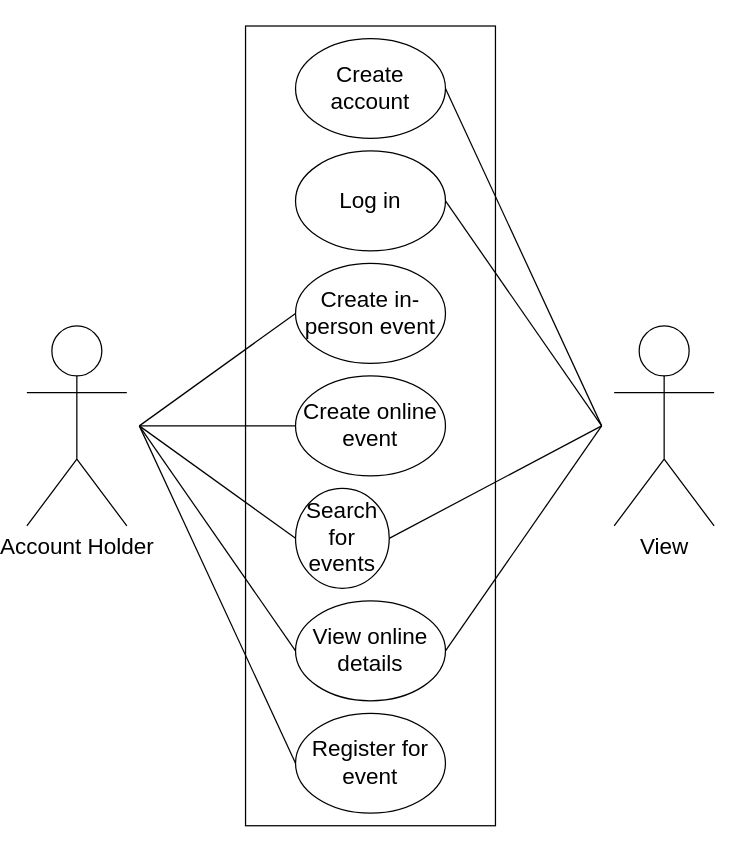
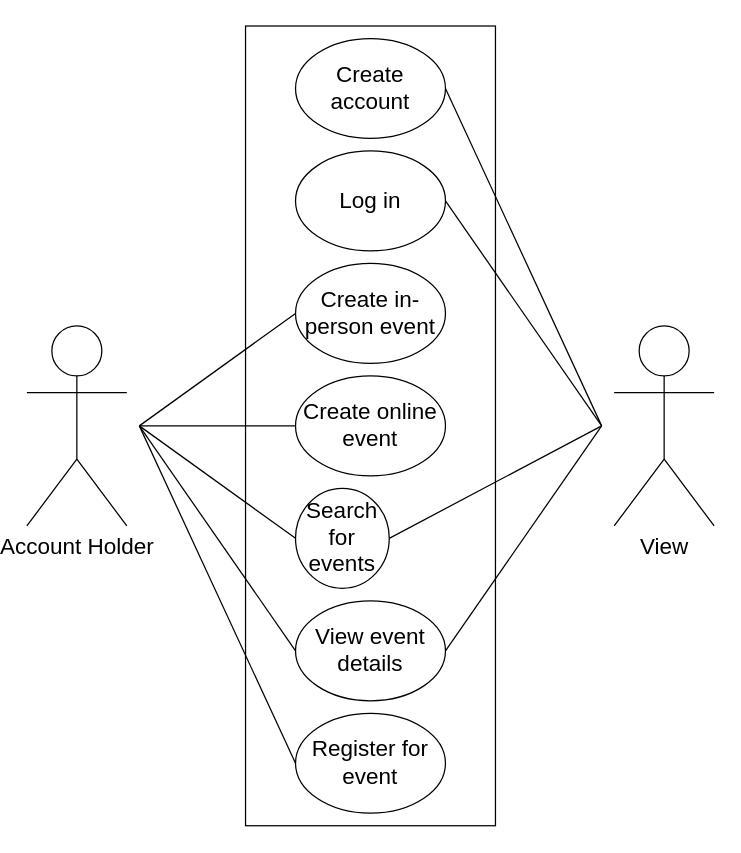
  <mxCell id="0" />
  <mxCell id="1" parent="0" />
  <mxCell id="2" value="" style="rounded=0;whiteSpace=wrap;html=1;fillColor=none;" vertex="1" parent="1"><mxGeometry x="195" y="20" width="200" height="640" as="geometry" /></mxCell>
  <mxCell id="3" value="&lt;font style=&quot;font-size: 18px;&quot;&gt;Account Holder&lt;br&gt;&lt;/font&gt;" style="shape=umlActor;verticalLabelPosition=bottom;verticalAlign=top;html=1;outlineConnect=0;" parent="1" vertex="1"><mxGeometry x="20" y="260" width="80" height="160" as="geometry" /></mxCell>
  <mxCell id="4" value="Log in" style="ellipse;whiteSpace=wrap;html=1;verticalAlign=middle;fontSize=18;" parent="1" vertex="1"><mxGeometry x="235" y="120" width="120" height="80" as="geometry" /></mxCell>
  <mxCell id="5" style="rounded=0;orthogonalLoop=1;jettySize=auto;html=1;exitX=0;exitY=0.5;exitDx=0;exitDy=0;endArrow=none;endFill=0;" parent="1" source="6" edge="1"><mxGeometry relative="1" as="geometry"><mxPoint x="110" y="340" as="targetPoint" /></mxGeometry></mxCell>
  <mxCell id="6" value="&lt;font style=&quot;font-size: 18px;&quot;&gt;Create in-person event&lt;br style=&quot;font-size: 18px;&quot;&gt;&lt;/font&gt;" style="ellipse;whiteSpace=wrap;html=1;verticalAlign=middle;fontSize=18;" parent="1" vertex="1"><mxGeometry x="235" y="210" width="120" height="80" as="geometry" /></mxCell>
  <mxCell id="7" value="&lt;font style=&quot;font-size: 18px;&quot;&gt;Create online event&lt;br style=&quot;font-size: 18px;&quot;&gt;&lt;/font&gt;" style="ellipse;whiteSpace=wrap;html=1;verticalAlign=middle;fontSize=18;" parent="1" vertex="1"><mxGeometry x="235" y="300" width="120" height="80" as="geometry" /></mxCell>
  <mxCell id="8" value="&lt;font style=&quot;font-size: 18px;&quot;&gt;Search for events&lt;br style=&quot;font-size: 18px;&quot;&gt;&lt;/font&gt;" style="ellipse;whiteSpace=wrap;html=1;verticalAlign=middle;fontSize=18;" parent="1" vertex="1"><mxGeometry x="235" y="390" width="75" height="80" as="geometry" /></mxCell>
- <mxCell id="9" value="&lt;font style=&quot;font-size: 18px;&quot;&gt;View online details&lt;br style=&quot;font-size: 18px;&quot;&gt;&lt;/font&gt;" style="ellipse;whiteSpace=wrap;html=1;verticalAlign=middle;fontSize=18;" parent="1" vertex="1"><mxGeometry x="235" y="480" width="120" height="80" as="geometry" /></mxCell>
+ <mxCell id="9" value="&lt;font style=&quot;font-size: 18px;&quot;&gt;View event details&lt;br style=&quot;font-size: 18px;&quot;&gt;&lt;/font&gt;" style="ellipse;whiteSpace=wrap;html=1;verticalAlign=middle;fontSize=18;" parent="1" vertex="1"><mxGeometry x="235" y="480" width="120" height="80" as="geometry" /></mxCell>
  <mxCell id="10" value="&lt;font style=&quot;font-size: 18px;&quot;&gt;Register for event&lt;br style=&quot;font-size: 18px;&quot;&gt;&lt;/font&gt;" style="ellipse;whiteSpace=wrap;html=1;verticalAlign=middle;fontSize=18;" parent="1" vertex="1"><mxGeometry x="235" y="570" width="120" height="80" as="geometry" /></mxCell>
  <mxCell id="11" style="rounded=0;orthogonalLoop=1;jettySize=auto;html=1;exitX=0;exitY=0.5;exitDx=0;exitDy=0;endArrow=none;endFill=0;" parent="1" source="7" edge="1"><mxGeometry relative="1" as="geometry"><mxPoint x="110" y="340" as="targetPoint" /><mxPoint x="245" y="210" as="sourcePoint" /></mxGeometry></mxCell>
  <mxCell id="12" style="rounded=0;orthogonalLoop=1;jettySize=auto;html=1;exitX=0;exitY=0.5;exitDx=0;exitDy=0;endArrow=none;endFill=0;" parent="1" source="8" edge="1"><mxGeometry relative="1" as="geometry"><mxPoint x="110" y="340" as="targetPoint" /><mxPoint x="245" y="300" as="sourcePoint" /></mxGeometry></mxCell>
  <mxCell id="13" style="rounded=0;orthogonalLoop=1;jettySize=auto;html=1;exitX=0;exitY=0.5;exitDx=0;exitDy=0;endArrow=none;endFill=0;" parent="1" source="9" edge="1"><mxGeometry relative="1" as="geometry"><mxPoint x="110" y="340" as="targetPoint" /><mxPoint x="245" y="390" as="sourcePoint" /></mxGeometry></mxCell>
  <mxCell id="14" style="rounded=0;orthogonalLoop=1;jettySize=auto;html=1;exitX=0;exitY=0.5;exitDx=0;exitDy=0;endArrow=none;endFill=0;" parent="1" source="10" edge="1"><mxGeometry relative="1" as="geometry"><mxPoint x="110" y="340" as="targetPoint" /><mxPoint x="235" y="560" as="sourcePoint" /></mxGeometry></mxCell>
  <mxCell id="15" value="&lt;font style=&quot;font-size: 18px;&quot;&gt;View&lt;/font&gt;" style="shape=umlActor;verticalLabelPosition=bottom;verticalAlign=top;html=1;outlineConnect=0;" vertex="1" parent="1"><mxGeometry x="490" y="260" width="80" height="160" as="geometry" /></mxCell>
  <mxCell id="16" style="rounded=0;orthogonalLoop=1;jettySize=auto;html=1;exitX=1;exitY=0.5;exitDx=0;exitDy=0;endArrow=none;endFill=0;" edge="1" parent="1" source="4"><mxGeometry relative="1" as="geometry"><mxPoint x="480" y="340" as="targetPoint" /><mxPoint x="245" y="215" as="sourcePoint" /></mxGeometry></mxCell>
  <mxCell id="17" style="rounded=0;orthogonalLoop=1;jettySize=auto;html=1;exitX=1;exitY=0.5;exitDx=0;exitDy=0;endArrow=none;endFill=0;" edge="1" parent="1" source="8"><mxGeometry relative="1" as="geometry"><mxPoint x="480" y="340" as="targetPoint" /><mxPoint x="245" y="395" as="sourcePoint" /></mxGeometry></mxCell>
  <mxCell id="18" style="rounded=0;orthogonalLoop=1;jettySize=auto;html=1;exitX=1;exitY=0.5;exitDx=0;exitDy=0;endArrow=none;endFill=0;" edge="1" parent="1" source="9"><mxGeometry relative="1" as="geometry"><mxPoint x="480" y="340" as="targetPoint" /><mxPoint x="365" y="395" as="sourcePoint" /></mxGeometry></mxCell>
  <mxCell id="19" value="&lt;font style=&quot;font-size: 18px;&quot;&gt;Create account&lt;br style=&quot;font-size: 18px;&quot;&gt;&lt;/font&gt;" style="ellipse;whiteSpace=wrap;html=1;verticalAlign=middle;fontSize=18;" vertex="1" parent="1"><mxGeometry x="235" y="30" width="120" height="80" as="geometry" /></mxCell>
  <mxCell id="20" style="rounded=0;orthogonalLoop=1;jettySize=auto;html=1;exitX=1;exitY=0.5;exitDx=0;exitDy=0;endArrow=none;endFill=0;" edge="1" parent="1" source="19"><mxGeometry relative="1" as="geometry"><mxPoint x="480" y="340" as="targetPoint" /><mxPoint x="365" y="125" as="sourcePoint" /></mxGeometry></mxCell>
